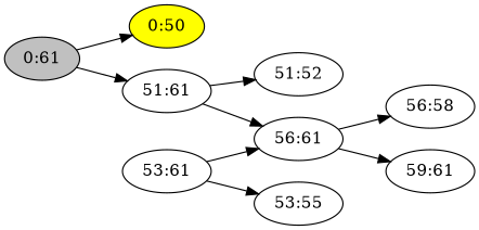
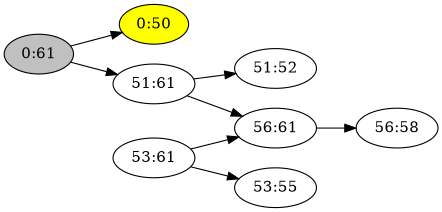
  digraph {
    rankdir=LR
    n1 [fillcolor=grey label="0:61" style=filled]
    n2 [fillcolor=yellow label="0:50" style=filled]
    n3 [label="51:61"]
    n4 [label="51:52"]
    n5 [label="56:61"]
    n6 [label="53:61"]
    n7 [label="53:55"]
    n8 [label="56:58"]
-   n9 [label="59:61"]
    n1 -> n2
    n1 -> n3
    n3 -> n4
    n3 -> n5
    n5 -> n8
-   n5 -> n9
    n6 -> n5
    n6 -> n7
  }
